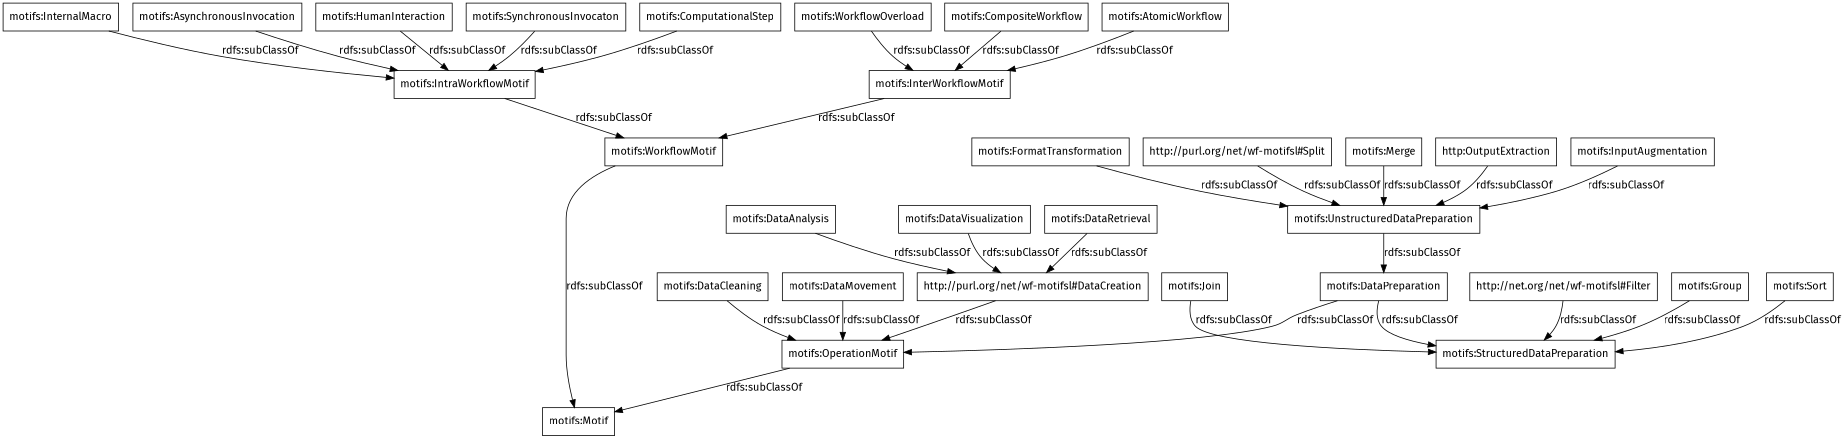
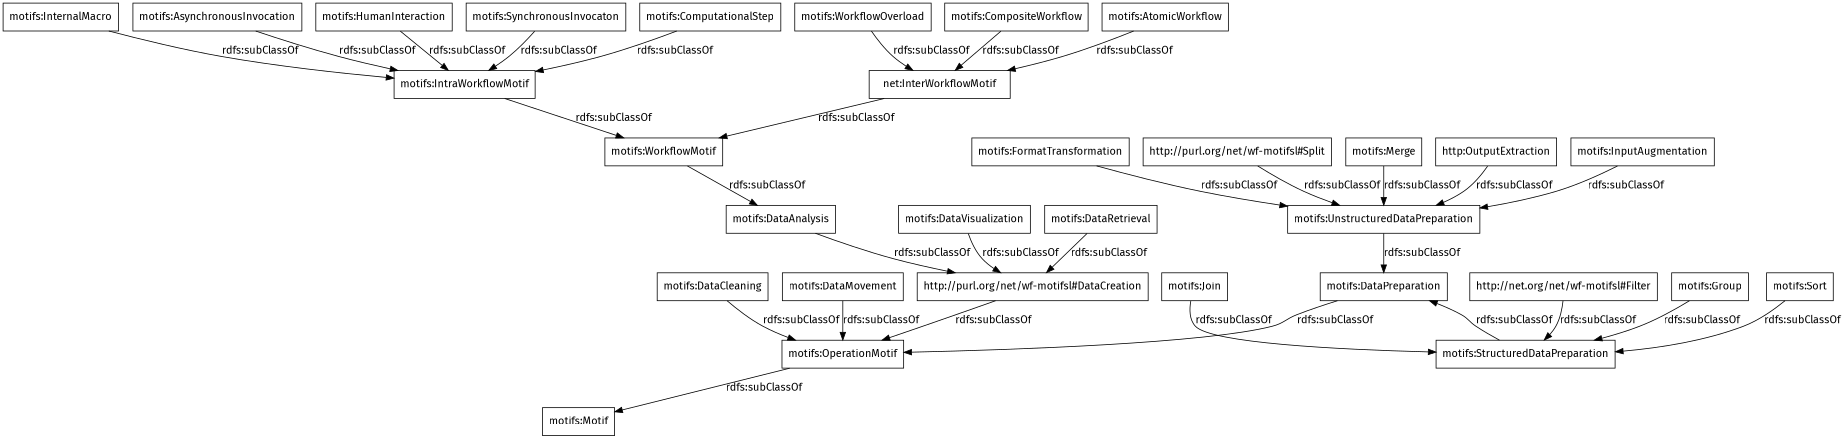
  digraph {
    fontname="Fira Sans"
    rankdir=TB
    node [color=black fontname="Fira Sans" shape=rectangle]
    edge [fontname="Fira Sans"]
    "motifs:HumanInteraction"
    "motifs:IntraWorkflowMotif"
    "motifs:WorkflowMotif"
    n4 [label="http://net.org/net/wf-motifsl#Filter"]
    "motifs:StructuredDataPreparation"
    "motifs:DataPreparation"
    "http://purl.org/net/wf-motifsl#DataCreation"
    "motifs:OperationMotif"
    "motifs:Motif"
    "motifs:DataCleaning"
    "motifs:CompositeWorkflow"
-   "motifs:InterWorkflowMotif"
+   "motifs:InterWorkflowMotif" [label="net:InterWorkflowMotif"]
    "motifs:Group"
    "motifs:DataRetrieval"
    "motifs:DataAnalysis"
    n16 [label="http:OutputExtraction"]
    "motifs:UnstructuredDataPreparation"
    "motifs:InputAugmentation"
    "motifs:SynchronousInvocaton"
    "motifs:AtomicWorkflow"
    "motifs:DataMovement"
    "motifs:Sort"
    "motifs:ComputationalStep"
    "motifs:Join"
    "motifs:FormatTransformation"
    "http://purl.org/net/wf-motifsl#Split"
    "motifs:InternalMacro"
    "motifs:Merge"
    "motifs:AsynchronousInvocation"
    "motifs:WorkflowOverload"
    "motifs:DataVisualization"
    "motifs:HumanInteraction" -> "motifs:IntraWorkflowMotif" [label="rdfs:subClassOf"]
    "motifs:IntraWorkflowMotif" -> "motifs:WorkflowMotif" [label="rdfs:subClassOf"]
-   "motifs:WorkflowMotif" -> "motifs:Motif" [label="rdfs:subClassOf"]
+   "motifs:WorkflowMotif" -> "motifs:DataAnalysis" [label="rdfs:subClassOf"]
    n4 -> "motifs:StructuredDataPreparation" [label="rdfs:subClassOf"]
-   "motifs:DataPreparation" -> "motifs:StructuredDataPreparation" [label="rdfs:subClassOf"]
+   "motifs:StructuredDataPreparation" -> "motifs:DataPreparation" [label="rdfs:subClassOf"]
    "motifs:DataPreparation" -> "motifs:OperationMotif" [label="rdfs:subClassOf"]
    "http://purl.org/net/wf-motifsl#DataCreation" -> "motifs:OperationMotif" [label="rdfs:subClassOf"]
    "motifs:OperationMotif" -> "motifs:Motif" [label="rdfs:subClassOf"]
    "motifs:DataCleaning" -> "motifs:OperationMotif" [label="rdfs:subClassOf"]
    "motifs:CompositeWorkflow" -> "motifs:InterWorkflowMotif" [label="rdfs:subClassOf"]
    "motifs:InterWorkflowMotif" -> "motifs:WorkflowMotif" [label="rdfs:subClassOf"]
    "motifs:Group" -> "motifs:StructuredDataPreparation" [label="rdfs:subClassOf"]
    "motifs:DataRetrieval" -> "http://purl.org/net/wf-motifsl#DataCreation" [label="rdfs:subClassOf"]
    "motifs:DataAnalysis" -> "http://purl.org/net/wf-motifsl#DataCreation" [label="rdfs:subClassOf"]
    n16 -> "motifs:UnstructuredDataPreparation" [label="rdfs:subClassOf"]
    "motifs:UnstructuredDataPreparation" -> "motifs:DataPreparation" [label="rdfs:subClassOf"]
    "motifs:InputAugmentation" -> "motifs:UnstructuredDataPreparation" [label="rdfs:subClassOf"]
    "motifs:SynchronousInvocaton" -> "motifs:IntraWorkflowMotif" [label="rdfs:subClassOf"]
    "motifs:AtomicWorkflow" -> "motifs:InterWorkflowMotif" [label="rdfs:subClassOf"]
    "motifs:DataMovement" -> "motifs:OperationMotif" [label="rdfs:subClassOf"]
    "motifs:Sort" -> "motifs:StructuredDataPreparation" [label="rdfs:subClassOf"]
    "motifs:ComputationalStep" -> "motifs:IntraWorkflowMotif" [label="rdfs:subClassOf"]
    "motifs:Join" -> "motifs:StructuredDataPreparation" [label="rdfs:subClassOf"]
    "motifs:FormatTransformation" -> "motifs:UnstructuredDataPreparation" [label="rdfs:subClassOf"]
    "http://purl.org/net/wf-motifsl#Split" -> "motifs:UnstructuredDataPreparation" [label="rdfs:subClassOf"]
    "motifs:InternalMacro" -> "motifs:IntraWorkflowMotif" [label="rdfs:subClassOf"]
    "motifs:Merge" -> "motifs:UnstructuredDataPreparation" [label="rdfs:subClassOf"]
    "motifs:AsynchronousInvocation" -> "motifs:IntraWorkflowMotif" [label="rdfs:subClassOf"]
    "motifs:WorkflowOverload" -> "motifs:InterWorkflowMotif" [label="rdfs:subClassOf"]
    "motifs:DataVisualization" -> "http://purl.org/net/wf-motifsl#DataCreation" [label="rdfs:subClassOf"]
  }
